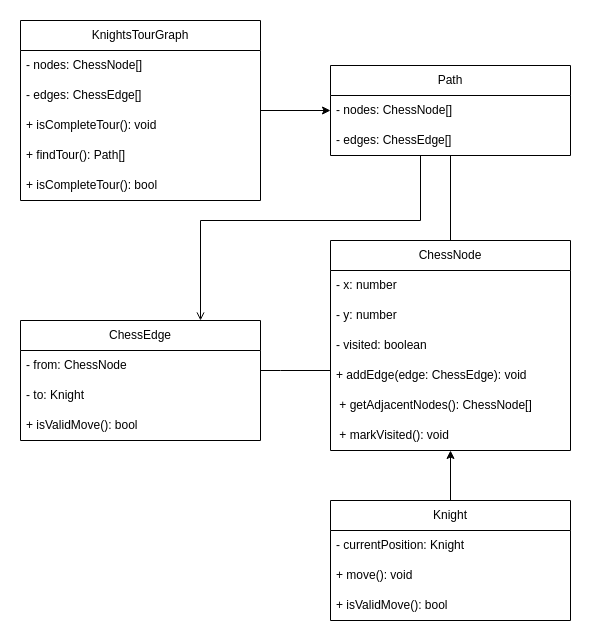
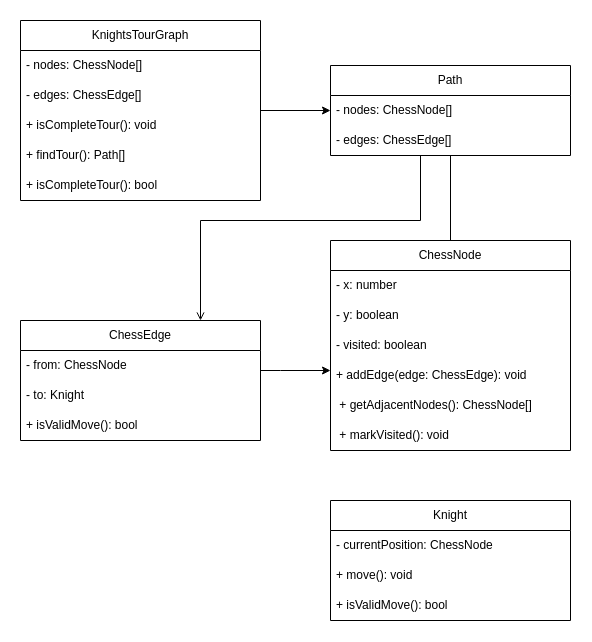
  <mxCell id="0" />
  <mxCell id="1" parent="0" />
  <mxCell id="2" value="ChessNode" style="swimlane;fontStyle=0;childLayout=stackLayout;horizontal=1;startSize=30;horizontalStack=0;resizeParent=1;resizeParentMax=0;resizeLast=0;collapsible=1;marginBottom=0;whiteSpace=wrap;html=1;" vertex="1" parent="1"><mxGeometry x="330" y="240" width="240" height="210" as="geometry" /></mxCell>
  <mxCell id="3" value="- x: number" style="text;strokeColor=none;fillColor=none;align=left;verticalAlign=middle;spacingLeft=4;spacingRight=4;overflow=hidden;points=[[0,0.5],[1,0.5]];portConstraint=eastwest;rotatable=0;whiteSpace=wrap;html=1;" vertex="1" parent="2"><mxGeometry y="30" width="240" height="30" as="geometry" /></mxCell>
- <mxCell id="4" value="- y: number" style="text;strokeColor=none;fillColor=none;align=left;verticalAlign=middle;spacingLeft=4;spacingRight=4;overflow=hidden;points=[[0,0.5],[1,0.5]];portConstraint=eastwest;rotatable=0;whiteSpace=wrap;html=1;" vertex="1" parent="2"><mxGeometry y="60" width="240" height="30" as="geometry" /></mxCell>
+ <mxCell id="4" value="- y: boolean" style="text;strokeColor=none;fillColor=none;align=left;verticalAlign=middle;spacingLeft=4;spacingRight=4;overflow=hidden;points=[[0,0.5],[1,0.5]];portConstraint=eastwest;rotatable=0;whiteSpace=wrap;html=1;" vertex="1" parent="2"><mxGeometry y="60" width="240" height="30" as="geometry" /></mxCell>
  <mxCell id="5" value="- visited: boolean" style="text;strokeColor=none;fillColor=none;align=left;verticalAlign=middle;spacingLeft=4;spacingRight=4;overflow=hidden;points=[[0,0.5],[1,0.5]];portConstraint=eastwest;rotatable=0;whiteSpace=wrap;html=1;" vertex="1" parent="2"><mxGeometry y="90" width="240" height="30" as="geometry" /></mxCell>
  <mxCell id="6" value="+ addEdge(edge: ChessEdge): void" style="text;strokeColor=none;fillColor=none;align=left;verticalAlign=middle;spacingLeft=4;spacingRight=4;overflow=hidden;points=[[0,0.5],[1,0.5]];portConstraint=eastwest;rotatable=0;whiteSpace=wrap;html=1;" vertex="1" parent="2"><mxGeometry y="120" width="240" height="30" as="geometry" /></mxCell>
  <mxCell id="7" value="&amp;nbsp;+ getAdjacentNodes(): ChessNode[]" style="text;strokeColor=none;fillColor=none;align=left;verticalAlign=middle;spacingLeft=4;spacingRight=4;overflow=hidden;points=[[0,0.5],[1,0.5]];portConstraint=eastwest;rotatable=0;whiteSpace=wrap;html=1;" vertex="1" parent="2"><mxGeometry y="150" width="240" height="30" as="geometry" /></mxCell>
  <mxCell id="8" value="&amp;nbsp;+ markVisited(): void" style="text;strokeColor=none;fillColor=none;align=left;verticalAlign=middle;spacingLeft=4;spacingRight=4;overflow=hidden;points=[[0,0.5],[1,0.5]];portConstraint=eastwest;rotatable=0;whiteSpace=wrap;html=1;" vertex="1" parent="2"><mxGeometry y="180" width="240" height="30" as="geometry" /></mxCell>
- <mxCell id="9" style="edgeStyle=orthogonalEdgeStyle;rounded=0;orthogonalLoop=1;jettySize=auto;html=1;endArrow=none;" edge="1" parent="1" source="10" target="2"><mxGeometry relative="1" as="geometry"><Array as="points"><mxPoint x="280" y="370" /><mxPoint x="280" y="370" /></Array></mxGeometry></mxCell>
+ <mxCell id="9" style="edgeStyle=orthogonalEdgeStyle;rounded=0;orthogonalLoop=1;jettySize=auto;html=1;" edge="1" parent="1" source="10" target="2"><mxGeometry relative="1" as="geometry"><Array as="points"><mxPoint x="280" y="370" /><mxPoint x="280" y="370" /></Array></mxGeometry></mxCell>
  <mxCell id="10" value="ChessEdge" style="swimlane;fontStyle=0;childLayout=stackLayout;horizontal=1;startSize=30;horizontalStack=0;resizeParent=1;resizeParentMax=0;resizeLast=0;collapsible=1;marginBottom=0;whiteSpace=wrap;html=1;" vertex="1" parent="1"><mxGeometry x="20" y="320" width="240" height="120" as="geometry" /></mxCell>
  <mxCell id="11" value="- from: ChessNode" style="text;strokeColor=none;fillColor=none;align=left;verticalAlign=middle;spacingLeft=4;spacingRight=4;overflow=hidden;points=[[0,0.5],[1,0.5]];portConstraint=eastwest;rotatable=0;whiteSpace=wrap;html=1;" vertex="1" parent="10"><mxGeometry y="30" width="240" height="30" as="geometry" /></mxCell>
  <mxCell id="12" value="- to: Knight" style="text;strokeColor=none;fillColor=none;align=left;verticalAlign=middle;spacingLeft=4;spacingRight=4;overflow=hidden;points=[[0,0.5],[1,0.5]];portConstraint=eastwest;rotatable=0;whiteSpace=wrap;html=1;" vertex="1" parent="10"><mxGeometry y="60" width="240" height="30" as="geometry" /></mxCell>
  <mxCell id="13" value="+ isValidMove(): bool" style="text;strokeColor=none;fillColor=none;align=left;verticalAlign=middle;spacingLeft=4;spacingRight=4;overflow=hidden;points=[[0,0.5],[1,0.5]];portConstraint=eastwest;rotatable=0;whiteSpace=wrap;html=1;" vertex="1" parent="10"><mxGeometry y="90" width="240" height="30" as="geometry" /></mxCell>
  <mxCell id="14" style="edgeStyle=orthogonalEdgeStyle;rounded=0;orthogonalLoop=1;jettySize=auto;html=1;entryX=0.75;entryY=0;entryDx=0;entryDy=0;endArrow=open;" edge="1" parent="1" source="16" target="10"><mxGeometry relative="1" as="geometry"><Array as="points"><mxPoint x="420" y="220" /><mxPoint x="200" y="220" /></Array></mxGeometry></mxCell>
  <mxCell id="15" style="edgeStyle=orthogonalEdgeStyle;rounded=0;orthogonalLoop=1;jettySize=auto;html=1;endArrow=none;" edge="1" parent="1" source="16" target="2"><mxGeometry relative="1" as="geometry" /></mxCell>
  <mxCell id="16" value="Path" style="swimlane;fontStyle=0;childLayout=stackLayout;horizontal=1;startSize=30;horizontalStack=0;resizeParent=1;resizeParentMax=0;resizeLast=0;collapsible=1;marginBottom=0;whiteSpace=wrap;html=1;" vertex="1" parent="1"><mxGeometry x="330" y="65" width="240" height="90" as="geometry" /></mxCell>
  <mxCell id="17" value="- nodes: ChessNode[]" style="text;strokeColor=none;fillColor=none;align=left;verticalAlign=middle;spacingLeft=4;spacingRight=4;overflow=hidden;points=[[0,0.5],[1,0.5]];portConstraint=eastwest;rotatable=0;whiteSpace=wrap;html=1;" vertex="1" parent="16"><mxGeometry y="30" width="240" height="30" as="geometry" /></mxCell>
  <mxCell id="18" value="- edges: ChessEdge[]" style="text;strokeColor=none;fillColor=none;align=left;verticalAlign=middle;spacingLeft=4;spacingRight=4;overflow=hidden;points=[[0,0.5],[1,0.5]];portConstraint=eastwest;rotatable=0;whiteSpace=wrap;html=1;" vertex="1" parent="16"><mxGeometry y="60" width="240" height="30" as="geometry" /></mxCell>
- <mxCell id="19" style="edgeStyle=orthogonalEdgeStyle;rounded=0;orthogonalLoop=1;jettySize=auto;html=1;" edge="1" parent="1" source="20" target="2"><mxGeometry relative="1" as="geometry" /></mxCell>
  <mxCell id="20" value="Knight" style="swimlane;fontStyle=0;childLayout=stackLayout;horizontal=1;startSize=30;horizontalStack=0;resizeParent=1;resizeParentMax=0;resizeLast=0;collapsible=1;marginBottom=0;whiteSpace=wrap;html=1;" vertex="1" parent="1"><mxGeometry x="330" y="500" width="240" height="120" as="geometry" /></mxCell>
- <mxCell id="21" value="- currentPosition: Knight" style="text;strokeColor=none;fillColor=none;align=left;verticalAlign=middle;spacingLeft=4;spacingRight=4;overflow=hidden;points=[[0,0.5],[1,0.5]];portConstraint=eastwest;rotatable=0;whiteSpace=wrap;html=1;" vertex="1" parent="20"><mxGeometry y="30" width="240" height="30" as="geometry" /></mxCell>
+ <mxCell id="21" value="- currentPosition: ChessNode" style="text;strokeColor=none;fillColor=none;align=left;verticalAlign=middle;spacingLeft=4;spacingRight=4;overflow=hidden;points=[[0,0.5],[1,0.5]];portConstraint=eastwest;rotatable=0;whiteSpace=wrap;html=1;" vertex="1" parent="20"><mxGeometry y="30" width="240" height="30" as="geometry" /></mxCell>
  <mxCell id="22" value="+ move(): void" style="text;strokeColor=none;fillColor=none;align=left;verticalAlign=middle;spacingLeft=4;spacingRight=4;overflow=hidden;points=[[0,0.5],[1,0.5]];portConstraint=eastwest;rotatable=0;whiteSpace=wrap;html=1;" vertex="1" parent="20"><mxGeometry y="60" width="240" height="30" as="geometry" /></mxCell>
  <mxCell id="23" value="+ isValidMove(): bool" style="text;strokeColor=none;fillColor=none;align=left;verticalAlign=middle;spacingLeft=4;spacingRight=4;overflow=hidden;points=[[0,0.5],[1,0.5]];portConstraint=eastwest;rotatable=0;whiteSpace=wrap;html=1;" vertex="1" parent="20"><mxGeometry y="90" width="240" height="30" as="geometry" /></mxCell>
  <mxCell id="24" style="edgeStyle=orthogonalEdgeStyle;rounded=0;orthogonalLoop=1;jettySize=auto;html=1;entryX=0;entryY=0.5;entryDx=0;entryDy=0;" edge="1" parent="1" source="25" target="17"><mxGeometry relative="1" as="geometry" /></mxCell>
  <mxCell id="25" value="KnightsTourGraph" style="swimlane;fontStyle=0;childLayout=stackLayout;horizontal=1;startSize=30;horizontalStack=0;resizeParent=1;resizeParentMax=0;resizeLast=0;collapsible=1;marginBottom=0;whiteSpace=wrap;html=1;" vertex="1" parent="1"><mxGeometry x="20" y="20" width="240" height="180" as="geometry" /></mxCell>
  <mxCell id="26" value="- nodes: ChessNode[]" style="text;strokeColor=none;fillColor=none;align=left;verticalAlign=middle;spacingLeft=4;spacingRight=4;overflow=hidden;points=[[0,0.5],[1,0.5]];portConstraint=eastwest;rotatable=0;whiteSpace=wrap;html=1;" vertex="1" parent="25"><mxGeometry y="30" width="240" height="30" as="geometry" /></mxCell>
  <mxCell id="27" value="- edges: ChessEdge[]" style="text;strokeColor=none;fillColor=none;align=left;verticalAlign=middle;spacingLeft=4;spacingRight=4;overflow=hidden;points=[[0,0.5],[1,0.5]];portConstraint=eastwest;rotatable=0;whiteSpace=wrap;html=1;" vertex="1" parent="25"><mxGeometry y="60" width="240" height="30" as="geometry" /></mxCell>
  <mxCell id="28" value="+ isCompleteTour(): void" style="text;strokeColor=none;fillColor=none;align=left;verticalAlign=middle;spacingLeft=4;spacingRight=4;overflow=hidden;points=[[0,0.5],[1,0.5]];portConstraint=eastwest;rotatable=0;whiteSpace=wrap;html=1;" vertex="1" parent="25"><mxGeometry y="90" width="240" height="30" as="geometry" /></mxCell>
  <mxCell id="29" value="+ findTour(): Path[]" style="text;strokeColor=none;fillColor=none;align=left;verticalAlign=middle;spacingLeft=4;spacingRight=4;overflow=hidden;points=[[0,0.5],[1,0.5]];portConstraint=eastwest;rotatable=0;whiteSpace=wrap;html=1;" vertex="1" parent="25"><mxGeometry y="120" width="240" height="30" as="geometry" /></mxCell>
  <mxCell id="30" value="+ isCompleteTour(): bool" style="text;strokeColor=none;fillColor=none;align=left;verticalAlign=middle;spacingLeft=4;spacingRight=4;overflow=hidden;points=[[0,0.5],[1,0.5]];portConstraint=eastwest;rotatable=0;whiteSpace=wrap;html=1;" vertex="1" parent="25"><mxGeometry y="150" width="240" height="30" as="geometry" /></mxCell>
